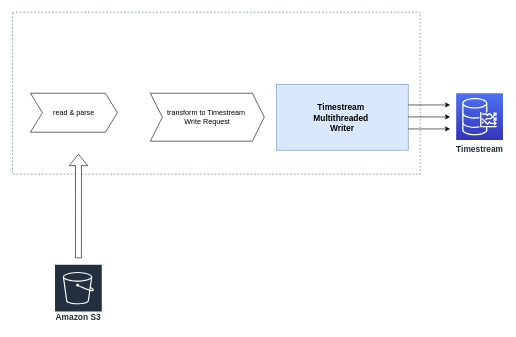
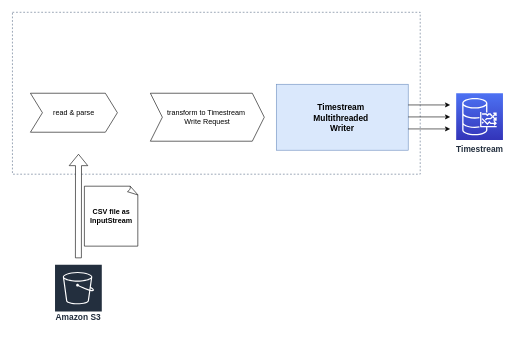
  <mxCell id="0" />
  <mxCell id="1" parent="0" />
  <mxCell id="2" value="&lt;b&gt;&lt;font style=&quot;font-size: 14px&quot;&gt;Timestream&lt;/font&gt;&lt;/b&gt;" style="outlineConnect=0;fontColor=#232F3E;gradientColor=#4D72F3;gradientDirection=north;fillColor=#3334B9;strokeColor=#ffffff;dashed=0;verticalLabelPosition=bottom;verticalAlign=top;align=center;html=1;fontSize=12;fontStyle=0;aspect=fixed;shape=mxgraph.aws4.resourceIcon;resIcon=mxgraph.aws4.timestream;" parent="1" vertex="1"><mxGeometry x="760" y="155" width="78" height="78" as="geometry" /></mxCell>
+ <mxCell id="3" value="&lt;b&gt;&lt;font style=&quot;font-size: 12px&quot;&gt;CSV file as InputStream&lt;/font&gt;&lt;/b&gt;" style="whiteSpace=wrap;html=1;shape=mxgraph.basic.document" parent="1" vertex="1"><mxGeometry x="140" y="310" width="90" height="100" as="geometry" /></mxCell>
  <mxCell id="4" value="" style="fillColor=none;strokeColor=#5A6C86;dashed=1;verticalAlign=top;fontStyle=1;fontColor=#5A6C86;fontSize=14;" parent="1" vertex="1"><mxGeometry x="20" y="20" width="680" height="270" as="geometry" /></mxCell>
  <mxCell id="5" value="Timestream &#10;Multithreaded &#10;Writer" style="fillColor=#dae8fc;strokeColor=#6c8ebf;dashed=0;verticalAlign=middle;fontStyle=1;fontSize=14;" parent="1" vertex="1"><mxGeometry x="460" y="140" width="220" height="110" as="geometry" /></mxCell>
  <mxCell id="6" value="read &amp;amp; parse" style="shape=step;perimeter=stepPerimeter;whiteSpace=wrap;html=1;fixedSize=1;" parent="1" vertex="1"><mxGeometry x="50" y="155" width="145" height="65" as="geometry" /></mxCell>
  <mxCell id="7" value="transform to Timestream&amp;nbsp;&lt;div&gt;&lt;/div&gt;Write Request" style="shape=step;perimeter=stepPerimeter;whiteSpace=wrap;html=1;fixedSize=1;" parent="1" vertex="1"><mxGeometry x="250" y="155" width="190" height="80" as="geometry" /></mxCell>
  <mxCell id="8" value="" style="endArrow=classic;html=1;fontSize=14;" parent="1" edge="1"><mxGeometry width="50" height="50" relative="1" as="geometry"><mxPoint x="680" y="174.5" as="sourcePoint" /><mxPoint x="750" y="174.5" as="targetPoint" /></mxGeometry></mxCell>
  <mxCell id="9" value="" style="endArrow=classic;html=1;fontSize=14;" parent="1" edge="1"><mxGeometry width="50" height="50" relative="1" as="geometry"><mxPoint x="680" y="194.5" as="sourcePoint" /><mxPoint x="750" y="194.5" as="targetPoint" /></mxGeometry></mxCell>
  <mxCell id="10" value="" style="endArrow=classic;html=1;fontSize=14;" parent="1" edge="1"><mxGeometry width="50" height="50" relative="1" as="geometry"><mxPoint x="680" y="214.5" as="sourcePoint" /><mxPoint x="750" y="214.5" as="targetPoint" /></mxGeometry></mxCell>
  <mxCell id="11" value="&lt;font style=&quot;font-size: 14px&quot;&gt;Amazon S3&lt;/font&gt;" style="outlineConnect=0;fontColor=#232F3E;gradientColor=none;strokeColor=#ffffff;fillColor=#232F3E;dashed=0;verticalLabelPosition=middle;verticalAlign=bottom;align=center;html=1;whiteSpace=wrap;fontSize=10;fontStyle=1;spacing=3;shape=mxgraph.aws4.productIcon;prIcon=mxgraph.aws4.s3;" parent="1" vertex="1"><mxGeometry x="90" y="440" width="80" height="100" as="geometry" /></mxCell>
  <mxCell id="12" value="" style="shape=flexArrow;endArrow=classic;html=1;entryX=0.162;entryY=0.875;entryDx=0;entryDy=0;entryPerimeter=0;fillColor=#ffffff;shadow=0;" parent="1" target="4" edge="1"><mxGeometry width="50" height="50" relative="1" as="geometry"><mxPoint x="130" y="430" as="sourcePoint" /><mxPoint x="130" y="310" as="targetPoint" /></mxGeometry></mxCell>
